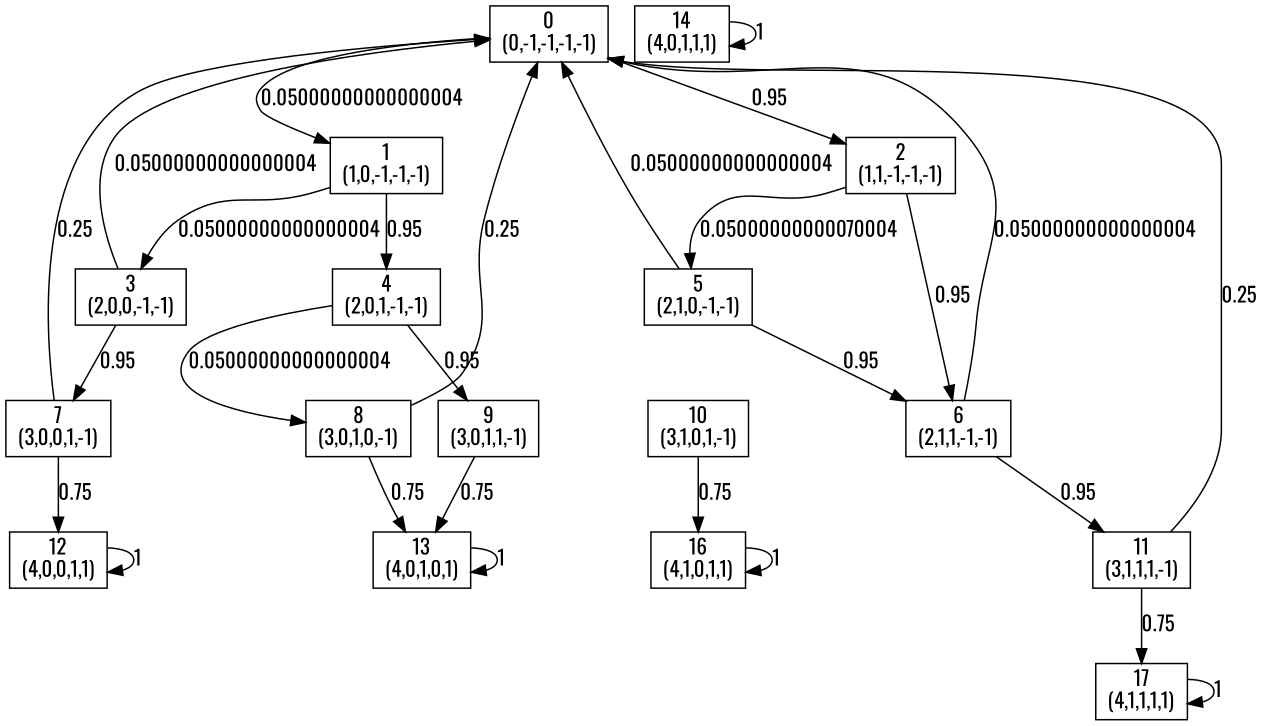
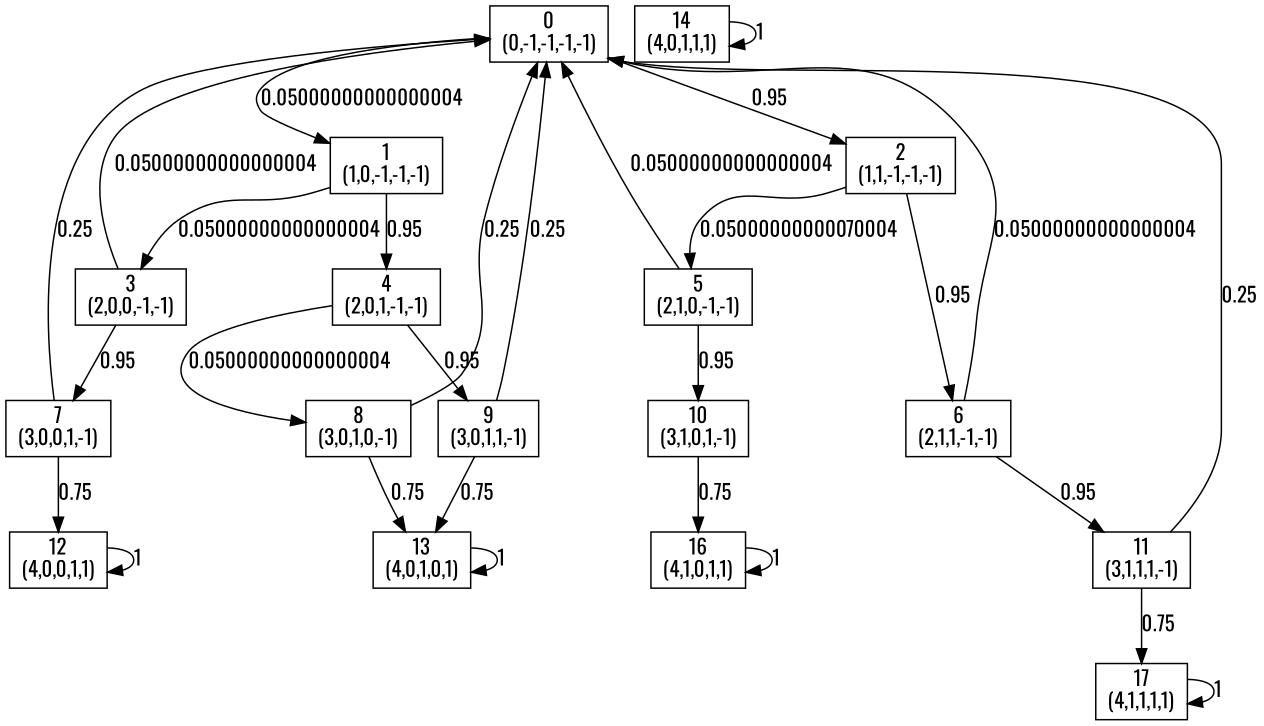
  digraph {
    fontname=Oswald
    node [fontname=Oswald shape=box]
    edge [fontname=Oswald]
    n1 [label="0\n(0,-1,-1,-1,-1)"]
    n2 [label="1\n(1,0,-1,-1,-1)"]
    n3 [label="2\n(1,1,-1,-1,-1)"]
    n4 [label="3\n(2,0,0,-1,-1)"]
    n5 [label="4\n(2,0,1,-1,-1)"]
    n6 [label="5\n(2,1,0,-1,-1)"]
    n7 [label="6\n(2,1,1,-1,-1)"]
    n8 [label="7\n(3,0,0,1,-1)"]
    n9 [label="8\n(3,0,1,0,-1)"]
    n10 [label="9\n(3,0,1,1,-1)"]
    n11 [label="10\n(3,1,0,1,-1)"]
    n12 [label="11\n(3,1,1,1,-1)"]
    n13 [label="12\n(4,0,0,1,1)"]
    n14 [label="13\n(4,0,1,0,1)"]
    n15 [label="16\n(4,1,0,1,1)"]
    n16 [label="17\n(4,1,1,1,1)"]
    n17 [label="14\n(4,0,1,1,1)"]
    n1 -> n2 [label=0.05000000000000004]
    n1 -> n3 [label=0.95]
    n2 -> n4 [label=0.05000000000000004]
    n2 -> n5 [label=0.95]
    n3 -> n6 [label=0.05000000000070004]
    n3 -> n7 [label=0.95]
    n4 -> n1 [label=0.05000000000000004]
    n4 -> n8 [label=0.95]
    n5 -> n9 [label=0.05000000000000004]
    n5 -> n10 [label=0.95]
    n6 -> n1 [label=0.05000000000000004]
-   n6 -> n7 [label=0.95]
+   n6 -> n11 [label=0.95]
    n7 -> n1 [label=0.05000000000000004]
    n7 -> n12 [label=0.95]
    n8 -> n1 [label=0.25]
    n8 -> n13 [label=0.75]
    n9 -> n1 [label=0.25]
    n9 -> n14 [label=0.75]
+   n10 -> n1 [label=0.25]
    n10 -> n14 [label=0.75]
    n11 -> n15 [label=0.75]
    n12 -> n1 [label=0.25]
    n12 -> n16 [label=0.75]
    n13 -> n13 [label=1]
    n14 -> n14 [label=1]
    n15 -> n15 [label=1]
    n16 -> n16 [label=1]
    n17 -> n17 [label=1]
  }
